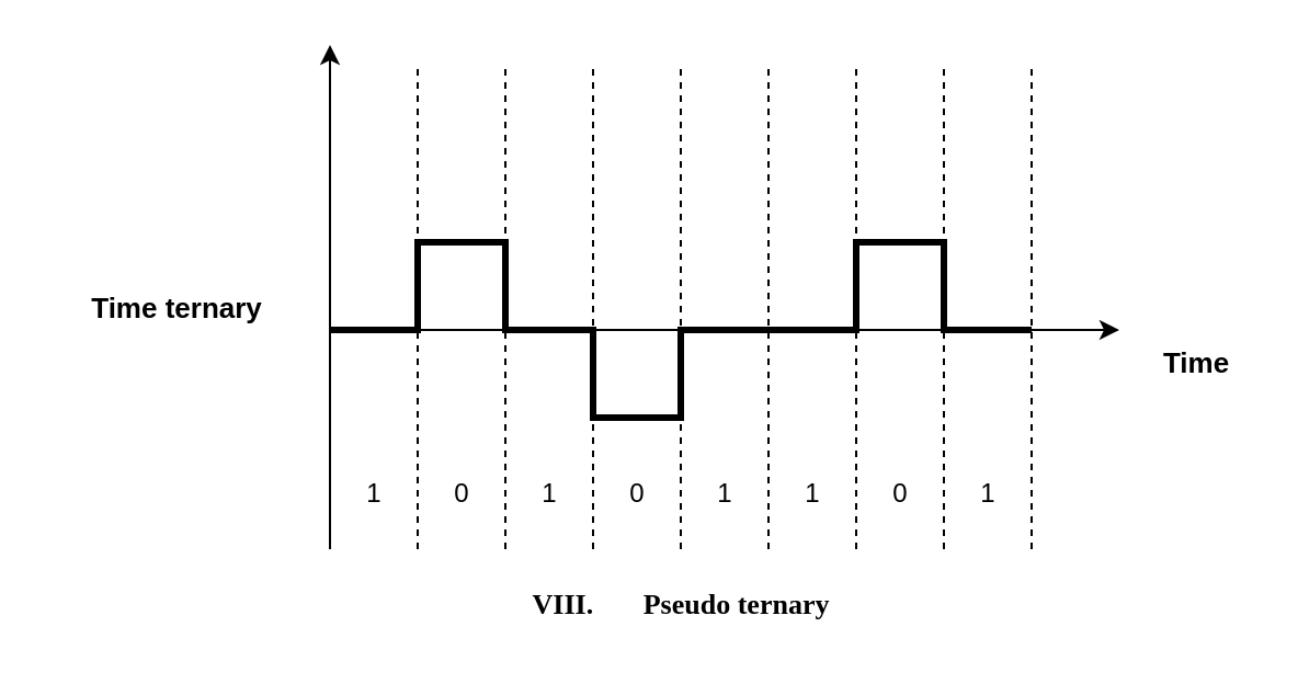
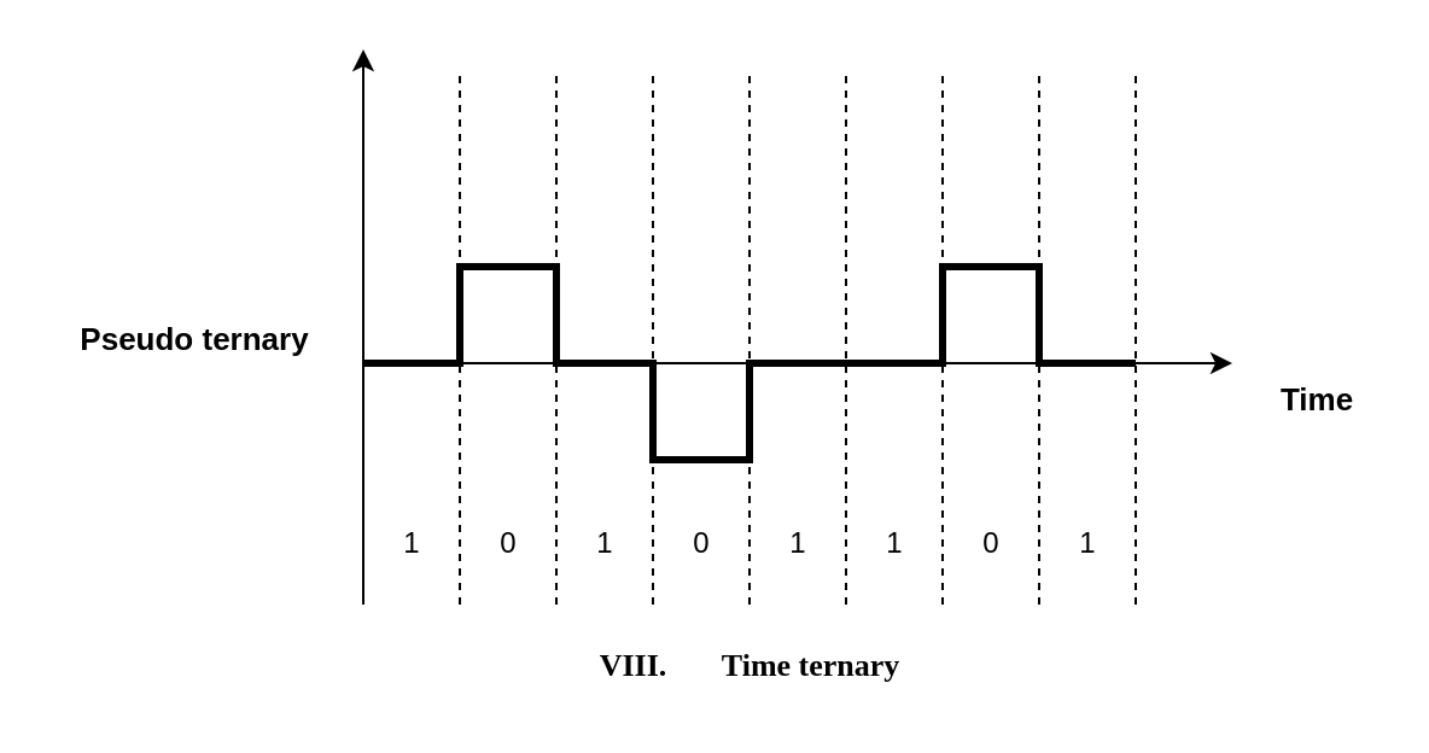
  <mxCell id="0" />
  <mxCell id="1" parent="0" />
  <mxCell id="2" value="" style="endArrow=classic;html=1;rounded=0;" parent="1" edge="1"><mxGeometry width="50" height="50" relative="1" as="geometry"><mxPoint x="150" y="250" as="sourcePoint" /><mxPoint x="150" y="20" as="targetPoint" /></mxGeometry></mxCell>
  <mxCell id="3" value="" style="endArrow=classic;html=1;rounded=0;" parent="1" edge="1"><mxGeometry width="50" height="50" relative="1" as="geometry"><mxPoint x="150" y="150" as="sourcePoint" /><mxPoint x="510" y="150" as="targetPoint" /></mxGeometry></mxCell>
  <mxCell id="4" value="" style="endArrow=none;dashed=1;html=1;rounded=0;" parent="1" edge="1"><mxGeometry width="50" height="50" relative="1" as="geometry"><mxPoint x="190" y="250" as="sourcePoint" /><mxPoint x="190" y="30" as="targetPoint" /></mxGeometry></mxCell>
  <mxCell id="5" value="" style="endArrow=none;dashed=1;html=1;rounded=0;" parent="1" edge="1"><mxGeometry width="50" height="50" relative="1" as="geometry"><mxPoint x="230" y="250" as="sourcePoint" /><mxPoint x="230" y="30" as="targetPoint" /></mxGeometry></mxCell>
  <mxCell id="6" value="" style="endArrow=none;dashed=1;html=1;rounded=0;" parent="1" edge="1"><mxGeometry width="50" height="50" relative="1" as="geometry"><mxPoint x="270" y="250" as="sourcePoint" /><mxPoint x="270" y="30" as="targetPoint" /></mxGeometry></mxCell>
  <mxCell id="7" value="" style="endArrow=none;dashed=1;html=1;rounded=0;" parent="1" edge="1"><mxGeometry width="50" height="50" relative="1" as="geometry"><mxPoint x="310" y="250" as="sourcePoint" /><mxPoint x="310" y="30" as="targetPoint" /></mxGeometry></mxCell>
  <mxCell id="8" value="" style="endArrow=none;dashed=1;html=1;rounded=0;" parent="1" edge="1"><mxGeometry width="50" height="50" relative="1" as="geometry"><mxPoint x="470" y="250" as="sourcePoint" /><mxPoint x="470" y="30" as="targetPoint" /></mxGeometry></mxCell>
  <mxCell id="9" value="" style="endArrow=none;dashed=1;html=1;rounded=0;" parent="1" edge="1"><mxGeometry width="50" height="50" relative="1" as="geometry"><mxPoint x="350" y="250" as="sourcePoint" /><mxPoint x="350" y="30" as="targetPoint" /></mxGeometry></mxCell>
  <mxCell id="10" value="" style="endArrow=none;dashed=1;html=1;rounded=0;" parent="1" edge="1"><mxGeometry width="50" height="50" relative="1" as="geometry"><mxPoint x="390" y="250" as="sourcePoint" /><mxPoint x="390" y="30" as="targetPoint" /></mxGeometry></mxCell>
  <mxCell id="11" value="" style="endArrow=none;dashed=1;html=1;rounded=0;" parent="1" edge="1"><mxGeometry width="50" height="50" relative="1" as="geometry"><mxPoint x="430" y="250" as="sourcePoint" /><mxPoint x="430" y="30" as="targetPoint" /></mxGeometry></mxCell>
  <mxCell id="12" value="" style="endArrow=none;html=1;rounded=0;fillColor=#d5e8d4;strokeColor=light-dark(#000000, #446e2c);strokeWidth=3;" edge="1" parent="1"><mxGeometry width="50" height="50" relative="1" as="geometry"><mxPoint x="150" y="150" as="sourcePoint" /><mxPoint x="470" y="150" as="targetPoint" /><Array as="points"><mxPoint x="170" y="150" /><mxPoint x="190" y="150" /><mxPoint x="190" y="110" /><mxPoint x="230" y="110" /><mxPoint x="230" y="150" /><mxPoint x="250" y="150" /><mxPoint x="270" y="150" /><mxPoint x="270" y="190" /><mxPoint x="310" y="190" /><mxPoint x="310" y="150" /><mxPoint x="330" y="150" /><mxPoint x="350" y="150" /><mxPoint x="370" y="150" /><mxPoint x="390" y="150" /><mxPoint x="390" y="110" /><mxPoint x="430" y="110" /><mxPoint x="430" y="150" /><mxPoint x="450" y="150" /></Array></mxGeometry></mxCell>
- <mxCell id="13" value="&lt;span style=&quot;font-size: 13px;&quot;&gt;&lt;b&gt;Time ternary&lt;/b&gt;&lt;/span&gt;" style="text;html=1;align=center;verticalAlign=middle;resizable=0;points=[];autosize=1;strokeColor=none;fillColor=none;" vertex="1" parent="1"><mxGeometry x="20" y="125" width="120" height="30" as="geometry" /></mxCell>
+ <mxCell id="13" value="&lt;span style=&quot;font-size: 13px;&quot;&gt;&lt;b&gt;Pseudo ternary&lt;/b&gt;&lt;/span&gt;" style="text;html=1;align=center;verticalAlign=middle;resizable=0;points=[];autosize=1;strokeColor=none;fillColor=none;" vertex="1" parent="1"><mxGeometry x="20" y="125" width="120" height="30" as="geometry" /></mxCell>
  <mxCell id="14" value="&lt;b&gt;&lt;font style=&quot;font-size: 13px;&quot;&gt;Time&lt;/font&gt;&lt;/b&gt;" style="text;html=1;align=center;verticalAlign=middle;resizable=0;points=[];autosize=1;strokeColor=none;fillColor=none;" vertex="1" parent="1"><mxGeometry x="520" y="150" width="50" height="30" as="geometry" /></mxCell>
  <mxCell id="15" value="1" style="text;html=1;align=center;verticalAlign=middle;resizable=0;points=[];autosize=1;strokeColor=none;fillColor=none;" vertex="1" parent="1"><mxGeometry x="155" y="210" width="30" height="30" as="geometry" /></mxCell>
  <mxCell id="16" value="0" style="text;html=1;align=center;verticalAlign=middle;resizable=0;points=[];autosize=1;strokeColor=none;fillColor=none;" vertex="1" parent="1"><mxGeometry x="195" y="210" width="30" height="30" as="geometry" /></mxCell>
  <mxCell id="17" value="1" style="text;html=1;align=center;verticalAlign=middle;resizable=0;points=[];autosize=1;strokeColor=none;fillColor=none;" vertex="1" parent="1"><mxGeometry x="235" y="210" width="30" height="30" as="geometry" /></mxCell>
  <mxCell id="18" value="0" style="text;html=1;align=center;verticalAlign=middle;resizable=0;points=[];autosize=1;strokeColor=none;fillColor=none;" vertex="1" parent="1"><mxGeometry x="275" y="210" width="30" height="30" as="geometry" /></mxCell>
  <mxCell id="19" value="1" style="text;html=1;align=center;verticalAlign=middle;resizable=0;points=[];autosize=1;strokeColor=none;fillColor=none;" vertex="1" parent="1"><mxGeometry x="315" y="210" width="30" height="30" as="geometry" /></mxCell>
  <mxCell id="20" value="1" style="text;html=1;align=center;verticalAlign=middle;resizable=0;points=[];autosize=1;strokeColor=none;fillColor=none;" vertex="1" parent="1"><mxGeometry x="355" y="210" width="30" height="30" as="geometry" /></mxCell>
  <mxCell id="21" value="0" style="text;html=1;align=center;verticalAlign=middle;resizable=0;points=[];autosize=1;strokeColor=none;fillColor=none;" vertex="1" parent="1"><mxGeometry x="395" y="210" width="30" height="30" as="geometry" /></mxCell>
  <mxCell id="22" value="1" style="text;html=1;align=center;verticalAlign=middle;resizable=0;points=[];autosize=1;strokeColor=none;fillColor=none;" vertex="1" parent="1"><mxGeometry x="435" y="210" width="30" height="30" as="geometry" /></mxCell>
- <mxCell id="23" value="&lt;font face=&quot;Times New Roman&quot;&gt;&lt;span style=&quot;font-size: 13px;&quot;&gt;&lt;b&gt;VIII.&amp;nbsp; &amp;nbsp; &amp;nbsp; &amp;nbsp;Pseudo ternary&lt;/b&gt;&lt;/span&gt;&lt;/font&gt;" style="text;html=1;align=center;verticalAlign=middle;resizable=0;points=[];autosize=1;strokeColor=none;fillColor=none;" vertex="1" parent="1"><mxGeometry x="230" y="260" width="160" height="30" as="geometry" /></mxCell>
+ <mxCell id="23" value="&lt;font face=&quot;Times New Roman&quot;&gt;&lt;span style=&quot;font-size: 13px;&quot;&gt;&lt;b&gt;VIII.&amp;nbsp; &amp;nbsp; &amp;nbsp; &amp;nbsp;Time ternary&lt;/b&gt;&lt;/span&gt;&lt;/font&gt;" style="text;html=1;align=center;verticalAlign=middle;resizable=0;points=[];autosize=1;strokeColor=none;fillColor=none;" vertex="1" parent="1"><mxGeometry x="230" y="260" width="160" height="30" as="geometry" /></mxCell>
